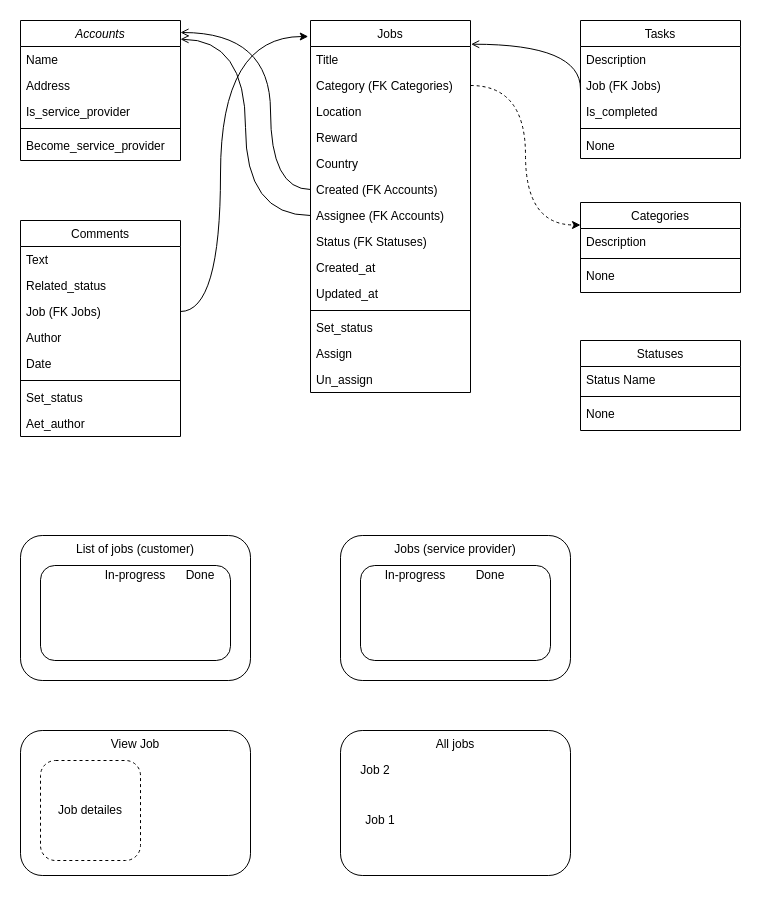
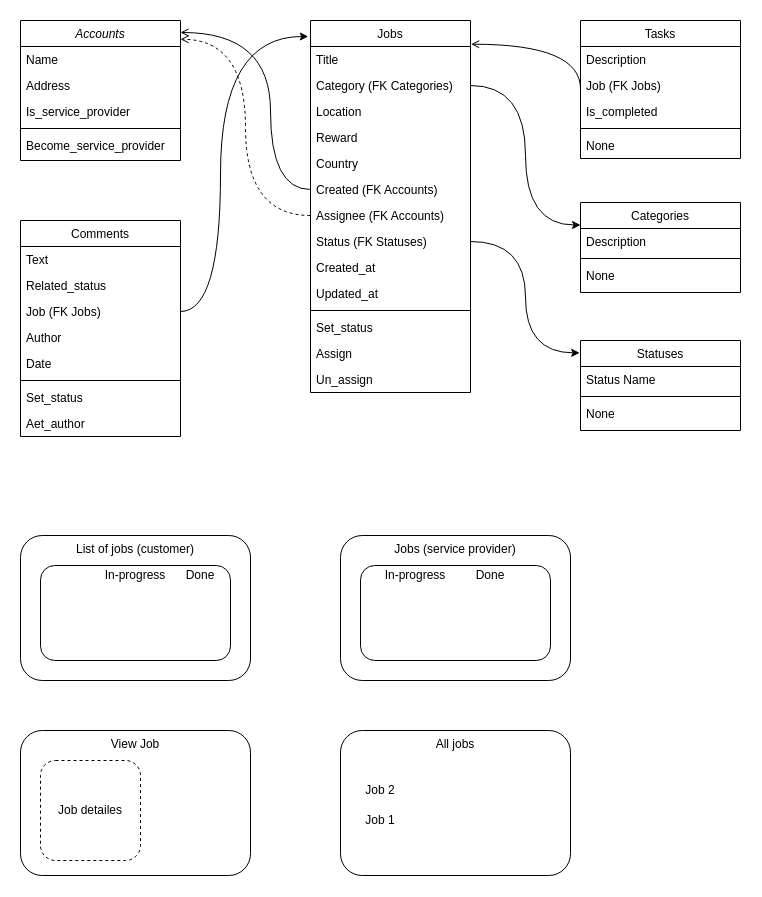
  <mxCell id="0" />
  <mxCell id="1" parent="0" />
  <mxCell id="2" value="" style="endArrow=open;shadow=0;strokeWidth=1;rounded=0;endFill=1;elbow=vertical;exitX=0;exitY=0.5;exitDx=0;exitDy=0;edgeStyle=orthogonalEdgeStyle;curved=1;" edge="1" parent="1" source="18"><mxGeometry x="0.5" y="41" relative="1" as="geometry"><mxPoint x="250" y="232" as="sourcePoint" /><mxPoint x="180" y="32" as="targetPoint" /><mxPoint x="-40" y="32" as="offset" /><Array as="points"><mxPoint x="270" y="189" /><mxPoint x="270" y="32" /></Array></mxGeometry></mxCell>
- <mxCell id="3" value="" style="endArrow=open;shadow=0;strokeWidth=1;rounded=0;endFill=1;elbow=vertical;exitX=0;exitY=0.5;exitDx=0;exitDy=0;entryX=1;entryY=0.134;entryDx=0;entryDy=0;entryPerimeter=0;edgeStyle=orthogonalEdgeStyle;curved=1;" edge="1" parent="1" source="19" target="6"><mxGeometry x="0.5" y="41" relative="1" as="geometry"><mxPoint x="289.84" y="378.71" as="sourcePoint" /><mxPoint x="200" y="52" as="targetPoint" /><mxPoint x="-40" y="32" as="offset" /></mxGeometry></mxCell>
- <mxCell id="4" value="" style="endArrow=classic;html=1;exitX=1;exitY=0.5;exitDx=0;exitDy=0;entryX=0;entryY=0.25;entryDx=0;entryDy=0;edgeStyle=orthogonalEdgeStyle;curved=1;dashed=1;" edge="1" parent="1" source="14" target="34"><mxGeometry width="50" height="50" relative="1" as="geometry"><mxPoint x="580" y="372" as="sourcePoint" /><mxPoint x="630" y="322" as="targetPoint" /></mxGeometry></mxCell>
+ <mxCell id="3" value="" style="endArrow=open;shadow=0;strokeWidth=1;rounded=0;endFill=1;elbow=vertical;exitX=0;exitY=0.5;exitDx=0;exitDy=0;entryX=1;entryY=0.134;entryDx=0;entryDy=0;entryPerimeter=0;edgeStyle=orthogonalEdgeStyle;curved=1;dashed=1;" edge="1" parent="1" source="19" target="6"><mxGeometry x="0.5" y="41" relative="1" as="geometry"><mxPoint x="289.84" y="378.71" as="sourcePoint" /><mxPoint x="200" y="52" as="targetPoint" /><mxPoint x="-40" y="32" as="offset" /></mxGeometry></mxCell>
+ <mxCell id="4" value="" style="endArrow=classic;html=1;exitX=1;exitY=0.5;exitDx=0;exitDy=0;entryX=0;entryY=0.25;entryDx=0;entryDy=0;edgeStyle=orthogonalEdgeStyle;curved=1;" edge="1" parent="1" source="14" target="34"><mxGeometry width="50" height="50" relative="1" as="geometry"><mxPoint x="580" y="372" as="sourcePoint" /><mxPoint x="630" y="322" as="targetPoint" /></mxGeometry></mxCell>
+ <mxCell id="5" value="" style="endArrow=classic;html=1;exitX=1;exitY=0.5;exitDx=0;exitDy=0;entryX=-0.005;entryY=0.137;entryDx=0;entryDy=0;entryPerimeter=0;edgeStyle=orthogonalEdgeStyle;curved=1;" edge="1" parent="1" source="20" target="38"><mxGeometry width="50" height="50" relative="1" as="geometry"><mxPoint x="420" y="442" as="sourcePoint" /><mxPoint x="470" y="392" as="targetPoint" /></mxGeometry></mxCell>
  <mxCell id="6" value="Accounts" style="swimlane;fontStyle=2;align=center;verticalAlign=top;childLayout=stackLayout;horizontal=1;startSize=26;horizontalStack=0;resizeParent=1;resizeLast=0;collapsible=1;marginBottom=0;rounded=0;shadow=0;strokeWidth=1;" parent="1" vertex="1"><mxGeometry x="20" y="20" width="160" height="140" as="geometry"><mxRectangle x="230" y="140" width="160" height="26" as="alternateBounds" /></mxGeometry></mxCell>
  <mxCell id="7" value="Name" style="text;align=left;verticalAlign=top;spacingLeft=4;spacingRight=4;overflow=hidden;rotatable=0;points=[[0,0.5],[1,0.5]];portConstraint=eastwest;" parent="6" vertex="1"><mxGeometry y="26" width="160" height="26" as="geometry" /></mxCell>
  <mxCell id="8" value="Address" style="text;align=left;verticalAlign=top;spacingLeft=4;spacingRight=4;overflow=hidden;rotatable=0;points=[[0,0.5],[1,0.5]];portConstraint=eastwest;rounded=0;shadow=0;html=0;" parent="6" vertex="1"><mxGeometry y="52" width="160" height="26" as="geometry" /></mxCell>
  <mxCell id="9" value="Is_service_provider" style="text;align=left;verticalAlign=top;spacingLeft=4;spacingRight=4;overflow=hidden;rotatable=0;points=[[0,0.5],[1,0.5]];portConstraint=eastwest;rounded=0;shadow=0;html=0;" parent="6" vertex="1"><mxGeometry y="78" width="160" height="26" as="geometry" /></mxCell>
  <mxCell id="10" value="" style="line;html=1;strokeWidth=1;align=left;verticalAlign=middle;spacingTop=-1;spacingLeft=3;spacingRight=3;rotatable=0;labelPosition=right;points=[];portConstraint=eastwest;" parent="6" vertex="1"><mxGeometry y="104" width="160" height="8" as="geometry" /></mxCell>
  <mxCell id="11" value="Become_service_provider" style="text;align=left;verticalAlign=top;spacingLeft=4;spacingRight=4;overflow=hidden;rotatable=0;points=[[0,0.5],[1,0.5]];portConstraint=eastwest;" parent="6" vertex="1"><mxGeometry y="112" width="160" height="26" as="geometry" /></mxCell>
  <mxCell id="12" value="Jobs" style="swimlane;fontStyle=0;align=center;verticalAlign=top;childLayout=stackLayout;horizontal=1;startSize=26;horizontalStack=0;resizeParent=1;resizeLast=0;collapsible=1;marginBottom=0;rounded=0;shadow=0;strokeWidth=1;" parent="1" vertex="1"><mxGeometry x="310" y="20" width="160" height="372" as="geometry"><mxRectangle x="550" y="140" width="160" height="26" as="alternateBounds" /></mxGeometry></mxCell>
  <mxCell id="13" value="Title" style="text;align=left;verticalAlign=top;spacingLeft=4;spacingRight=4;overflow=hidden;rotatable=0;points=[[0,0.5],[1,0.5]];portConstraint=eastwest;" parent="12" vertex="1"><mxGeometry y="26" width="160" height="26" as="geometry" /></mxCell>
  <mxCell id="14" value="Category (FK Categories)" style="text;align=left;verticalAlign=top;spacingLeft=4;spacingRight=4;overflow=hidden;rotatable=0;points=[[0,0.5],[1,0.5]];portConstraint=eastwest;rounded=0;shadow=0;html=0;" parent="12" vertex="1"><mxGeometry y="52" width="160" height="26" as="geometry" /></mxCell>
  <mxCell id="15" value="Location" style="text;align=left;verticalAlign=top;spacingLeft=4;spacingRight=4;overflow=hidden;rotatable=0;points=[[0,0.5],[1,0.5]];portConstraint=eastwest;rounded=0;shadow=0;html=0;" parent="12" vertex="1"><mxGeometry y="78" width="160" height="26" as="geometry" /></mxCell>
  <mxCell id="16" value="Reward" style="text;align=left;verticalAlign=top;spacingLeft=4;spacingRight=4;overflow=hidden;rotatable=0;points=[[0,0.5],[1,0.5]];portConstraint=eastwest;rounded=0;shadow=0;html=0;" parent="12" vertex="1"><mxGeometry y="104" width="160" height="26" as="geometry" /></mxCell>
  <mxCell id="17" value="Country" style="text;align=left;verticalAlign=top;spacingLeft=4;spacingRight=4;overflow=hidden;rotatable=0;points=[[0,0.5],[1,0.5]];portConstraint=eastwest;rounded=0;shadow=0;html=0;" parent="12" vertex="1"><mxGeometry y="130" width="160" height="26" as="geometry" /></mxCell>
  <mxCell id="18" value="Created (FK Accounts)&#10;" style="text;align=left;verticalAlign=top;spacingLeft=4;spacingRight=4;overflow=hidden;rotatable=0;points=[[0,0.5],[1,0.5]];portConstraint=eastwest;rounded=0;shadow=0;html=0;" vertex="1" parent="12"><mxGeometry y="156" width="160" height="26" as="geometry" /></mxCell>
  <mxCell id="19" value="Assignee (FK Accounts)" style="text;align=left;verticalAlign=top;spacingLeft=4;spacingRight=4;overflow=hidden;rotatable=0;points=[[0,0.5],[1,0.5]];portConstraint=eastwest;rounded=0;shadow=0;html=0;" vertex="1" parent="12"><mxGeometry y="182" width="160" height="26" as="geometry" /></mxCell>
  <mxCell id="20" value="Status (FK Statuses)" style="text;align=left;verticalAlign=top;spacingLeft=4;spacingRight=4;overflow=hidden;rotatable=0;points=[[0,0.5],[1,0.5]];portConstraint=eastwest;rounded=0;shadow=0;html=0;" vertex="1" parent="12"><mxGeometry y="208" width="160" height="26" as="geometry" /></mxCell>
  <mxCell id="21" value="Created_at" style="text;align=left;verticalAlign=top;spacingLeft=4;spacingRight=4;overflow=hidden;rotatable=0;points=[[0,0.5],[1,0.5]];portConstraint=eastwest;rounded=0;shadow=0;html=0;" vertex="1" parent="12"><mxGeometry y="234" width="160" height="26" as="geometry" /></mxCell>
  <mxCell id="22" value="Updated_at" style="text;align=left;verticalAlign=top;spacingLeft=4;spacingRight=4;overflow=hidden;rotatable=0;points=[[0,0.5],[1,0.5]];portConstraint=eastwest;rounded=0;shadow=0;html=0;" vertex="1" parent="12"><mxGeometry y="260" width="160" height="26" as="geometry" /></mxCell>
  <mxCell id="23" value="" style="line;html=1;strokeWidth=1;align=left;verticalAlign=middle;spacingTop=-1;spacingLeft=3;spacingRight=3;rotatable=0;labelPosition=right;points=[];portConstraint=eastwest;" parent="12" vertex="1"><mxGeometry y="286" width="160" height="8" as="geometry" /></mxCell>
  <mxCell id="24" value="Set_status" style="text;align=left;verticalAlign=top;spacingLeft=4;spacingRight=4;overflow=hidden;rotatable=0;points=[[0,0.5],[1,0.5]];portConstraint=eastwest;" parent="12" vertex="1"><mxGeometry y="294" width="160" height="26" as="geometry" /></mxCell>
  <mxCell id="25" value="Assign" style="text;align=left;verticalAlign=top;spacingLeft=4;spacingRight=4;overflow=hidden;rotatable=0;points=[[0,0.5],[1,0.5]];portConstraint=eastwest;" vertex="1" parent="12"><mxGeometry y="320" width="160" height="26" as="geometry" /></mxCell>
  <mxCell id="26" value="Un_assign" style="text;align=left;verticalAlign=top;spacingLeft=4;spacingRight=4;overflow=hidden;rotatable=0;points=[[0,0.5],[1,0.5]];portConstraint=eastwest;" parent="12" vertex="1"><mxGeometry y="346" width="160" height="26" as="geometry" /></mxCell>
  <mxCell id="27" value="Tasks" style="swimlane;fontStyle=0;align=center;verticalAlign=top;childLayout=stackLayout;horizontal=1;startSize=26;horizontalStack=0;resizeParent=1;resizeLast=0;collapsible=1;marginBottom=0;rounded=0;shadow=0;strokeWidth=1;" parent="1" vertex="1"><mxGeometry x="580" y="20" width="160" height="138" as="geometry"><mxRectangle x="900" y="120" width="170" height="26" as="alternateBounds" /></mxGeometry></mxCell>
  <mxCell id="28" value="Description" style="text;align=left;verticalAlign=top;spacingLeft=4;spacingRight=4;overflow=hidden;rotatable=0;points=[[0,0.5],[1,0.5]];portConstraint=eastwest;" parent="27" vertex="1"><mxGeometry y="26" width="160" height="26" as="geometry" /></mxCell>
  <mxCell id="29" value="" style="endArrow=open;shadow=0;strokeWidth=1;rounded=0;endFill=1;elbow=vertical;entryX=1.004;entryY=-0.088;entryDx=0;entryDy=0;entryPerimeter=0;exitX=0;exitY=0.5;exitDx=0;exitDy=0;edgeStyle=orthogonalEdgeStyle;curved=1;" edge="1" parent="27" target="13"><mxGeometry x="0.5" y="41" relative="1" as="geometry"><mxPoint y="68.71" as="sourcePoint" /><mxPoint x="-129.84" y="-87.99" as="targetPoint" /><mxPoint x="-40" y="32" as="offset" /></mxGeometry></mxCell>
  <mxCell id="30" value="Job (FK Jobs)" style="text;align=left;verticalAlign=top;spacingLeft=4;spacingRight=4;overflow=hidden;rotatable=0;points=[[0,0.5],[1,0.5]];portConstraint=eastwest;" vertex="1" parent="27"><mxGeometry y="52" width="160" height="26" as="geometry" /></mxCell>
  <mxCell id="31" value="Is_completed" style="text;align=left;verticalAlign=top;spacingLeft=4;spacingRight=4;overflow=hidden;rotatable=0;points=[[0,0.5],[1,0.5]];portConstraint=eastwest;" vertex="1" parent="27"><mxGeometry y="78" width="160" height="26" as="geometry" /></mxCell>
  <mxCell id="32" value="" style="line;html=1;strokeWidth=1;align=left;verticalAlign=middle;spacingTop=-1;spacingLeft=3;spacingRight=3;rotatable=0;labelPosition=right;points=[];portConstraint=eastwest;" parent="27" vertex="1"><mxGeometry y="104" width="160" height="8" as="geometry" /></mxCell>
  <mxCell id="33" value="None" style="text;align=left;verticalAlign=top;spacingLeft=4;spacingRight=4;overflow=hidden;rotatable=0;points=[[0,0.5],[1,0.5]];portConstraint=eastwest;" vertex="1" parent="27"><mxGeometry y="112" width="160" height="26" as="geometry" /></mxCell>
  <mxCell id="34" value="Categories" style="swimlane;fontStyle=0;align=center;verticalAlign=top;childLayout=stackLayout;horizontal=1;startSize=26;horizontalStack=0;resizeParent=1;resizeLast=0;collapsible=1;marginBottom=0;rounded=0;shadow=0;strokeWidth=1;" vertex="1" parent="1"><mxGeometry x="580" y="202" width="160" height="90" as="geometry"><mxRectangle x="900" y="120" width="170" height="26" as="alternateBounds" /></mxGeometry></mxCell>
  <mxCell id="35" value="Description" style="text;align=left;verticalAlign=top;spacingLeft=4;spacingRight=4;overflow=hidden;rotatable=0;points=[[0,0.5],[1,0.5]];portConstraint=eastwest;" vertex="1" parent="34"><mxGeometry y="26" width="160" height="26" as="geometry" /></mxCell>
  <mxCell id="36" value="" style="line;html=1;strokeWidth=1;align=left;verticalAlign=middle;spacingTop=-1;spacingLeft=3;spacingRight=3;rotatable=0;labelPosition=right;points=[];portConstraint=eastwest;" vertex="1" parent="34"><mxGeometry y="52" width="160" height="8" as="geometry" /></mxCell>
  <mxCell id="37" value="None" style="text;align=left;verticalAlign=top;spacingLeft=4;spacingRight=4;overflow=hidden;rotatable=0;points=[[0,0.5],[1,0.5]];portConstraint=eastwest;" vertex="1" parent="34"><mxGeometry y="60" width="160" height="26" as="geometry" /></mxCell>
  <mxCell id="38" value="Statuses" style="swimlane;fontStyle=0;align=center;verticalAlign=top;childLayout=stackLayout;horizontal=1;startSize=26;horizontalStack=0;resizeParent=1;resizeLast=0;collapsible=1;marginBottom=0;rounded=0;shadow=0;strokeWidth=1;" vertex="1" parent="1"><mxGeometry x="580" y="340" width="160" height="90" as="geometry"><mxRectangle x="900" y="120" width="170" height="26" as="alternateBounds" /></mxGeometry></mxCell>
  <mxCell id="39" value="Status Name" style="text;align=left;verticalAlign=top;spacingLeft=4;spacingRight=4;overflow=hidden;rotatable=0;points=[[0,0.5],[1,0.5]];portConstraint=eastwest;" vertex="1" parent="38"><mxGeometry y="26" width="160" height="26" as="geometry" /></mxCell>
  <mxCell id="40" value="" style="line;html=1;strokeWidth=1;align=left;verticalAlign=middle;spacingTop=-1;spacingLeft=3;spacingRight=3;rotatable=0;labelPosition=right;points=[];portConstraint=eastwest;" vertex="1" parent="38"><mxGeometry y="52" width="160" height="8" as="geometry" /></mxCell>
  <mxCell id="41" value="None" style="text;align=left;verticalAlign=top;spacingLeft=4;spacingRight=4;overflow=hidden;rotatable=0;points=[[0,0.5],[1,0.5]];portConstraint=eastwest;" vertex="1" parent="38"><mxGeometry y="60" width="160" height="26" as="geometry" /></mxCell>
  <mxCell id="42" value="List of jobs (customer)" style="rounded=1;whiteSpace=wrap;html=1;verticalAlign=top;horizontal=1;" vertex="1" parent="1"><mxGeometry x="20" y="535" width="230" height="145" as="geometry" /></mxCell>
  <mxCell id="43" value="Comments" style="swimlane;fontStyle=0;align=center;verticalAlign=top;childLayout=stackLayout;horizontal=1;startSize=26;horizontalStack=0;resizeParent=1;resizeLast=0;collapsible=1;marginBottom=0;rounded=0;shadow=0;strokeWidth=1;" vertex="1" parent="1"><mxGeometry x="20" y="220" width="160" height="216" as="geometry"><mxRectangle x="900" y="120" width="170" height="26" as="alternateBounds" /></mxGeometry></mxCell>
  <mxCell id="44" value="Text" style="text;align=left;verticalAlign=top;spacingLeft=4;spacingRight=4;overflow=hidden;rotatable=0;points=[[0,0.5],[1,0.5]];portConstraint=eastwest;" vertex="1" parent="43"><mxGeometry y="26" width="160" height="26" as="geometry" /></mxCell>
  <mxCell id="45" value="Related_status" style="text;align=left;verticalAlign=top;spacingLeft=4;spacingRight=4;overflow=hidden;rotatable=0;points=[[0,0.5],[1,0.5]];portConstraint=eastwest;" vertex="1" parent="43"><mxGeometry y="52" width="160" height="26" as="geometry" /></mxCell>
  <mxCell id="46" value="Job (FK Jobs)" style="text;align=left;verticalAlign=top;spacingLeft=4;spacingRight=4;overflow=hidden;rotatable=0;points=[[0,0.5],[1,0.5]];portConstraint=eastwest;" vertex="1" parent="43"><mxGeometry y="78" width="160" height="26" as="geometry" /></mxCell>
  <mxCell id="47" value="Author" style="text;align=left;verticalAlign=top;spacingLeft=4;spacingRight=4;overflow=hidden;rotatable=0;points=[[0,0.5],[1,0.5]];portConstraint=eastwest;" vertex="1" parent="43"><mxGeometry y="104" width="160" height="26" as="geometry" /></mxCell>
  <mxCell id="48" value="Date" style="text;align=left;verticalAlign=top;spacingLeft=4;spacingRight=4;overflow=hidden;rotatable=0;points=[[0,0.5],[1,0.5]];portConstraint=eastwest;" vertex="1" parent="43"><mxGeometry y="130" width="160" height="26" as="geometry" /></mxCell>
  <mxCell id="49" value="" style="line;html=1;strokeWidth=1;align=left;verticalAlign=middle;spacingTop=-1;spacingLeft=3;spacingRight=3;rotatable=0;labelPosition=right;points=[];portConstraint=eastwest;" vertex="1" parent="43"><mxGeometry y="156" width="160" height="8" as="geometry" /></mxCell>
  <mxCell id="50" value="Set_status" style="text;align=left;verticalAlign=top;spacingLeft=4;spacingRight=4;overflow=hidden;rotatable=0;points=[[0,0.5],[1,0.5]];portConstraint=eastwest;" vertex="1" parent="43"><mxGeometry y="164" width="160" height="26" as="geometry" /></mxCell>
  <mxCell id="51" value="Aet_author" style="text;align=left;verticalAlign=top;spacingLeft=4;spacingRight=4;overflow=hidden;rotatable=0;points=[[0,0.5],[1,0.5]];portConstraint=eastwest;" vertex="1" parent="43"><mxGeometry y="190" width="160" height="26" as="geometry" /></mxCell>
  <mxCell id="52" value="View Job" style="rounded=1;whiteSpace=wrap;html=1;verticalAlign=top;horizontal=1;" vertex="1" parent="1"><mxGeometry x="20" y="730" width="230" height="145" as="geometry" /></mxCell>
  <mxCell id="53" value="" style="endArrow=classic;html=1;exitX=1;exitY=0.5;exitDx=0;exitDy=0;entryX=-0.014;entryY=0.043;entryDx=0;entryDy=0;entryPerimeter=0;edgeStyle=orthogonalEdgeStyle;curved=1;" edge="1" parent="1" source="46" target="12"><mxGeometry width="50" height="50" relative="1" as="geometry"><mxPoint x="210" y="310" as="sourcePoint" /><mxPoint x="260" y="260" as="targetPoint" /><Array as="points"><mxPoint x="220" y="311" /><mxPoint x="220" y="36" /></Array></mxGeometry></mxCell>
  <mxCell id="54" value="" style="rounded=1;whiteSpace=wrap;html=1;" vertex="1" parent="1"><mxGeometry x="40" y="565" width="190" height="95" as="geometry" /></mxCell>
  <mxCell id="55" value="In-progress" style="text;html=1;strokeColor=none;fillColor=none;align=center;verticalAlign=middle;whiteSpace=wrap;rounded=0;" vertex="1" parent="1"><mxGeometry x="100" y="565" width="70" height="20" as="geometry" /></mxCell>
  <mxCell id="56" value="Done" style="text;html=1;strokeColor=none;fillColor=none;align=center;verticalAlign=middle;whiteSpace=wrap;rounded=0;" vertex="1" parent="1"><mxGeometry x="180" y="565" width="40" height="20" as="geometry" /></mxCell>
  <mxCell id="57" value="Job detailes" style="rounded=1;whiteSpace=wrap;html=1;dashed=1;" vertex="1" parent="1"><mxGeometry x="40" y="760" width="100" height="100" as="geometry" /></mxCell>
  <mxCell id="58" value="Jobs (service provider)" style="rounded=1;whiteSpace=wrap;html=1;verticalAlign=top;horizontal=1;" vertex="1" parent="1"><mxGeometry x="340" y="535" width="230" height="145" as="geometry" /></mxCell>
  <mxCell id="59" value="" style="rounded=1;whiteSpace=wrap;html=1;" vertex="1" parent="1"><mxGeometry x="360" y="565" width="190" height="95" as="geometry" /></mxCell>
  <mxCell id="60" value="In-progress" style="text;html=1;strokeColor=none;fillColor=none;align=center;verticalAlign=middle;whiteSpace=wrap;rounded=0;" vertex="1" parent="1"><mxGeometry x="380" y="565" width="70" height="20" as="geometry" /></mxCell>
  <mxCell id="61" value="Done" style="text;html=1;strokeColor=none;fillColor=none;align=center;verticalAlign=middle;whiteSpace=wrap;rounded=0;" vertex="1" parent="1"><mxGeometry x="470" y="565" width="40" height="20" as="geometry" /></mxCell>
  <mxCell id="62" value="All jobs" style="rounded=1;whiteSpace=wrap;html=1;verticalAlign=top;horizontal=1;" vertex="1" parent="1"><mxGeometry x="340" y="730" width="230" height="145" as="geometry" /></mxCell>
  <mxCell id="63" value="Job 1" style="text;html=1;strokeColor=none;fillColor=none;align=center;verticalAlign=middle;whiteSpace=wrap;rounded=0;" vertex="1" parent="1"><mxGeometry x="360" y="810" width="40" height="20" as="geometry" /></mxCell>
- <mxCell id="64" value="Job 2" style="text;html=1;strokeColor=none;fillColor=none;align=center;verticalAlign=middle;whiteSpace=wrap;rounded=0;" vertex="1" parent="1"><mxGeometry x="355" y="760" width="40" height="20" as="geometry" /></mxCell>
+ <mxCell id="64" value="Job 2" style="text;html=1;strokeColor=none;fillColor=none;align=center;verticalAlign=middle;whiteSpace=wrap;rounded=0;" vertex="1" parent="1"><mxGeometry x="360" y="780" width="40" height="20" as="geometry" /></mxCell>
